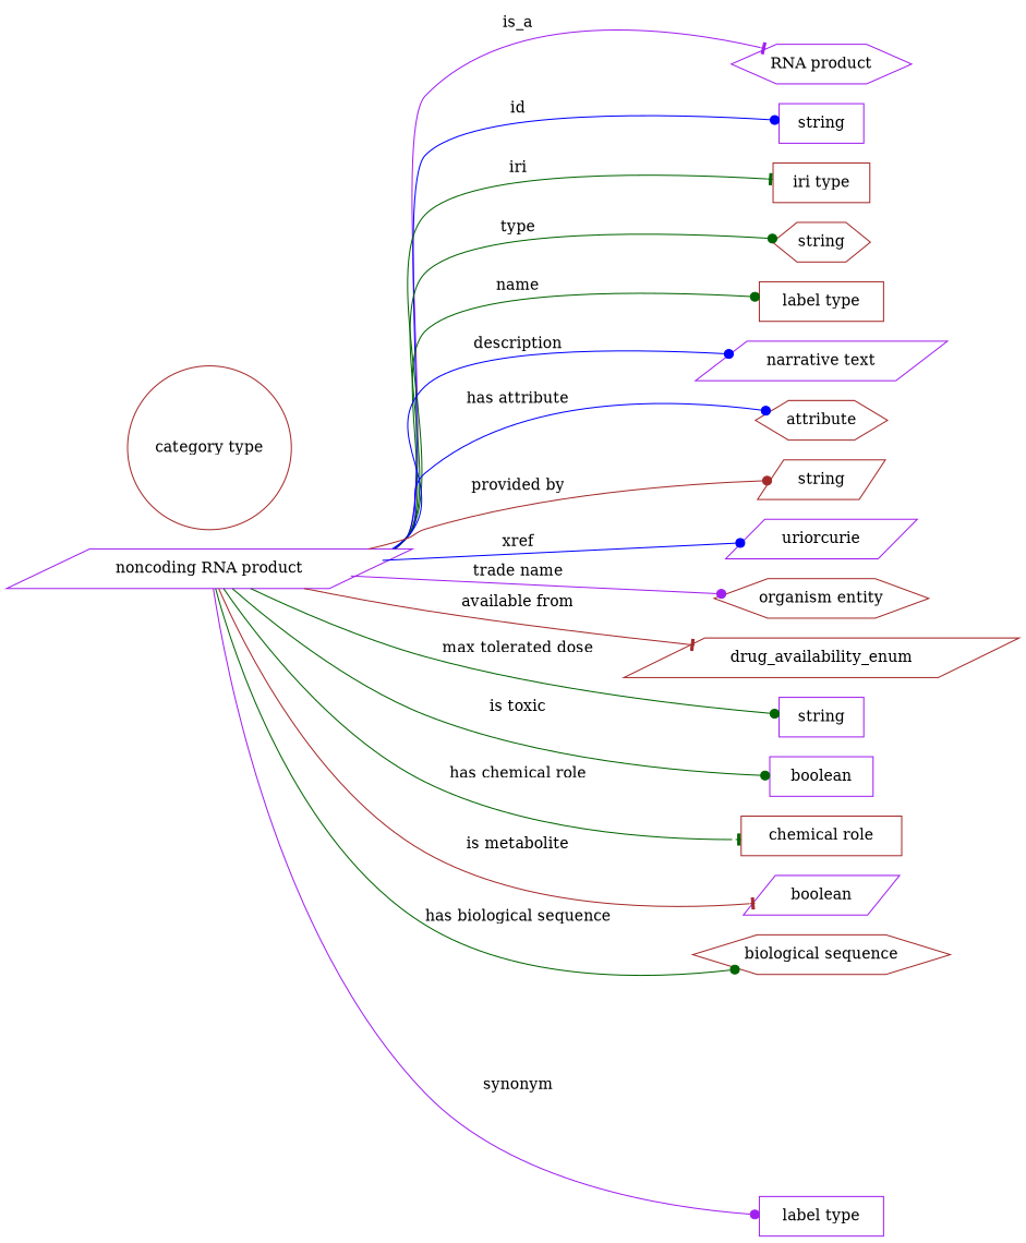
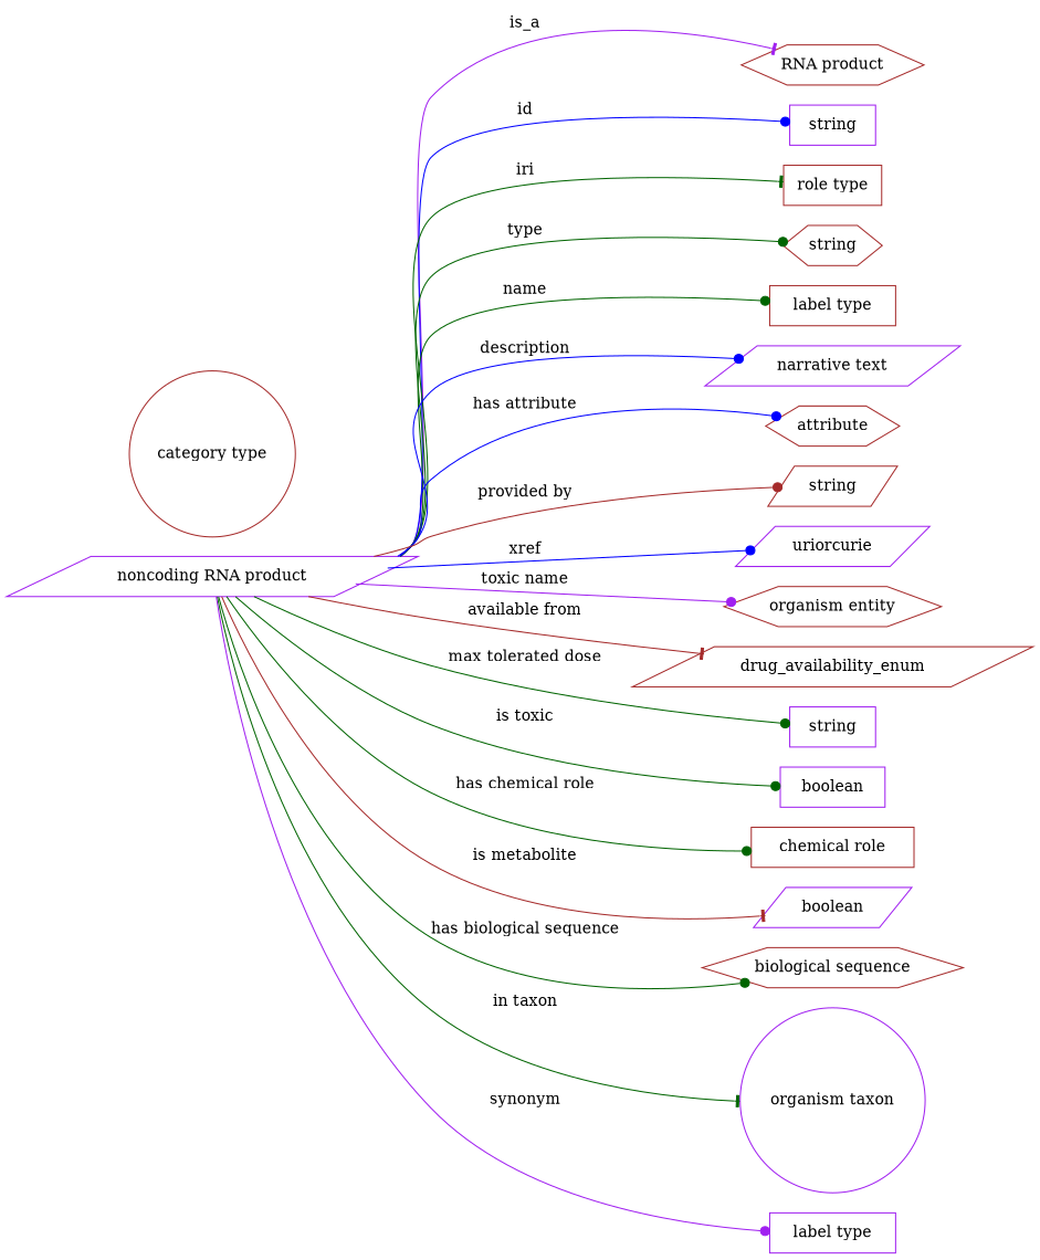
  digraph {
    rankdir=LR
    node [color=purple shape=box]
    edge [arrowhead=dot color=darkgreen style=solid]
    n1 [height=0.5 label="noncoding RNA product" shape=parallelogram width=3.3761]
-   "RNA product" [height=0.5 shape=hexagon width=1.9679]
+   "RNA product" [color=brown height=0.5 shape=hexagon width=1.9679]
    n3 [height=0.5 label=string width=1.0652]
-   n4 [color=brown height=0.5 label="iri type" width=1.2277]
+   n4 [color=brown height=0.5 label="role type" width=1.2277]
    n5 [color=brown height=0.5 label=string shape=hexagon width=1.0652]
    n6 [color=brown height=0.5 label="label type" width=1.5707]
    n7 [height=0.5 label="narrative text" shape=parallelogram width=2.0943]
    n8 [color=brown height=0.5 label=attribute shape=hexagon width=1.4443]
    n9 [color=brown height=0.5 label=string shape=parallelogram width=1.0652]
    n10 [height=0.5 label=uriorcurie shape=parallelogram width=1.5887]
    n11 [color=brown height=0.5 label="organism entity" shape=hexagon width=2.2748]
    n12 [color=brown height=0.5 label=drug_availability_enum shape=parallelogram width=3.2858]
    n13 [height=0.5 label=string width=1.0652]
    n14 [height=0.5 label=boolean width=1.2999]
    n15 [color=brown height=0.5 label="chemical role" width=2.022]
    n16 [height=0.5 label=boolean shape=parallelogram width=1.2999]
    n17 [color=brown height=0.5 label="biological sequence" shape=hexagon width=2.8164]
+   n18 [height=0.5 label="organism taxon" shape=circle width=2.3109]
    n19 [height=0.5 label="label type" width=1.5707]
    n20 [color=brown height=0.5 label="category type" shape=circle width=2.0762]
    n1 -> "RNA product" [arrowhead=tee color=purple label=is_a style=""]
    n1 -> n3 [color=blue label=id]
    n1 -> n4 [arrowhead=tee label=iri]
    n1 -> n5 [label=type]
    n1 -> n6 [label=name]
    n1 -> n7 [color=blue label=description]
    n1 -> n8 [color=blue label="has attribute"]
    n1 -> n9 [color=brown label="provided by"]
    n1 -> n10 [color=blue label=xref]
-   n1 -> n11 [color=purple label="trade name"]
+   n1 -> n11 [color=purple label="toxic name"]
    n1 -> n12 [arrowhead=tee color=brown label="available from"]
    n1 -> n13 [label="max tolerated dose"]
    n1 -> n14 [label="is toxic"]
-   n1 -> n15 [arrowhead=tee label="has chemical role"]
+   n1 -> n15 [label="has chemical role"]
    n1 -> n16 [arrowhead=tee color=brown label="is metabolite"]
    n1 -> n17 [label="has biological sequence"]
+   n1 -> n18 [arrowhead=tee label="in taxon"]
    n1 -> n19 [color=purple label=synonym]
  }
